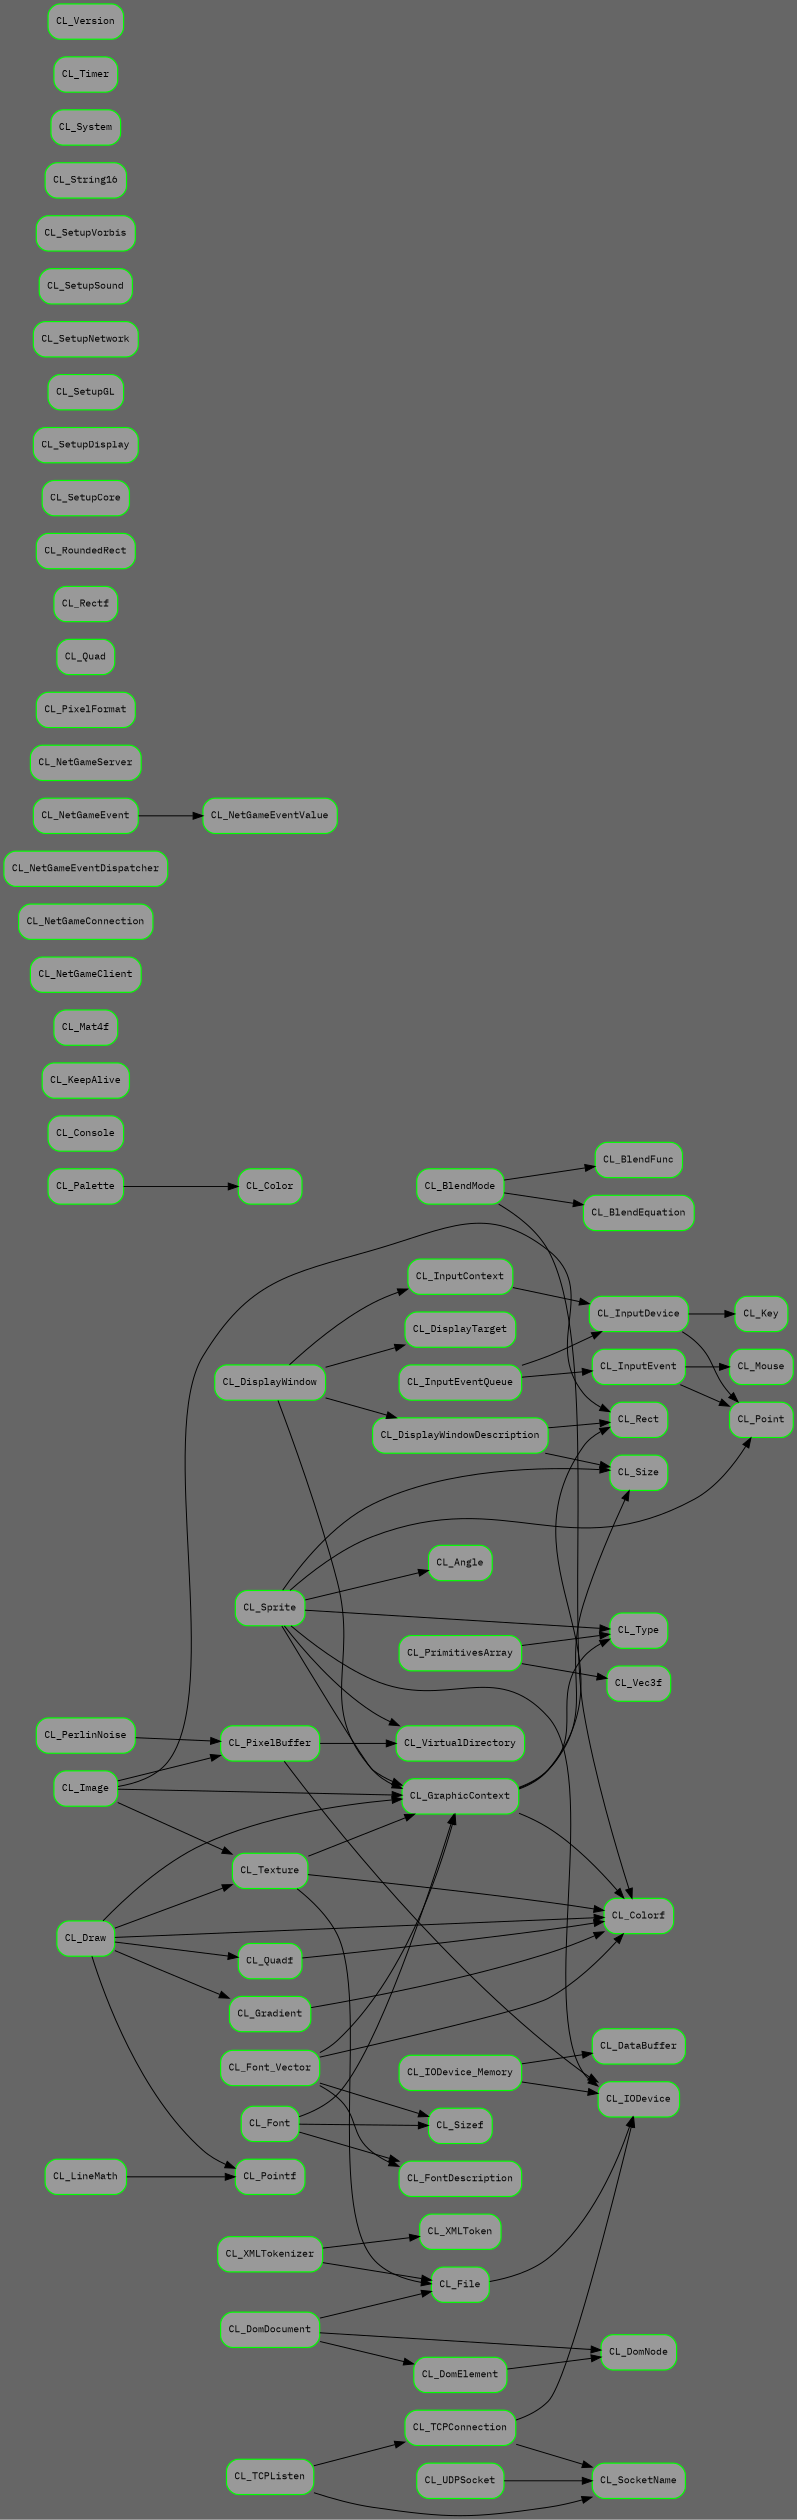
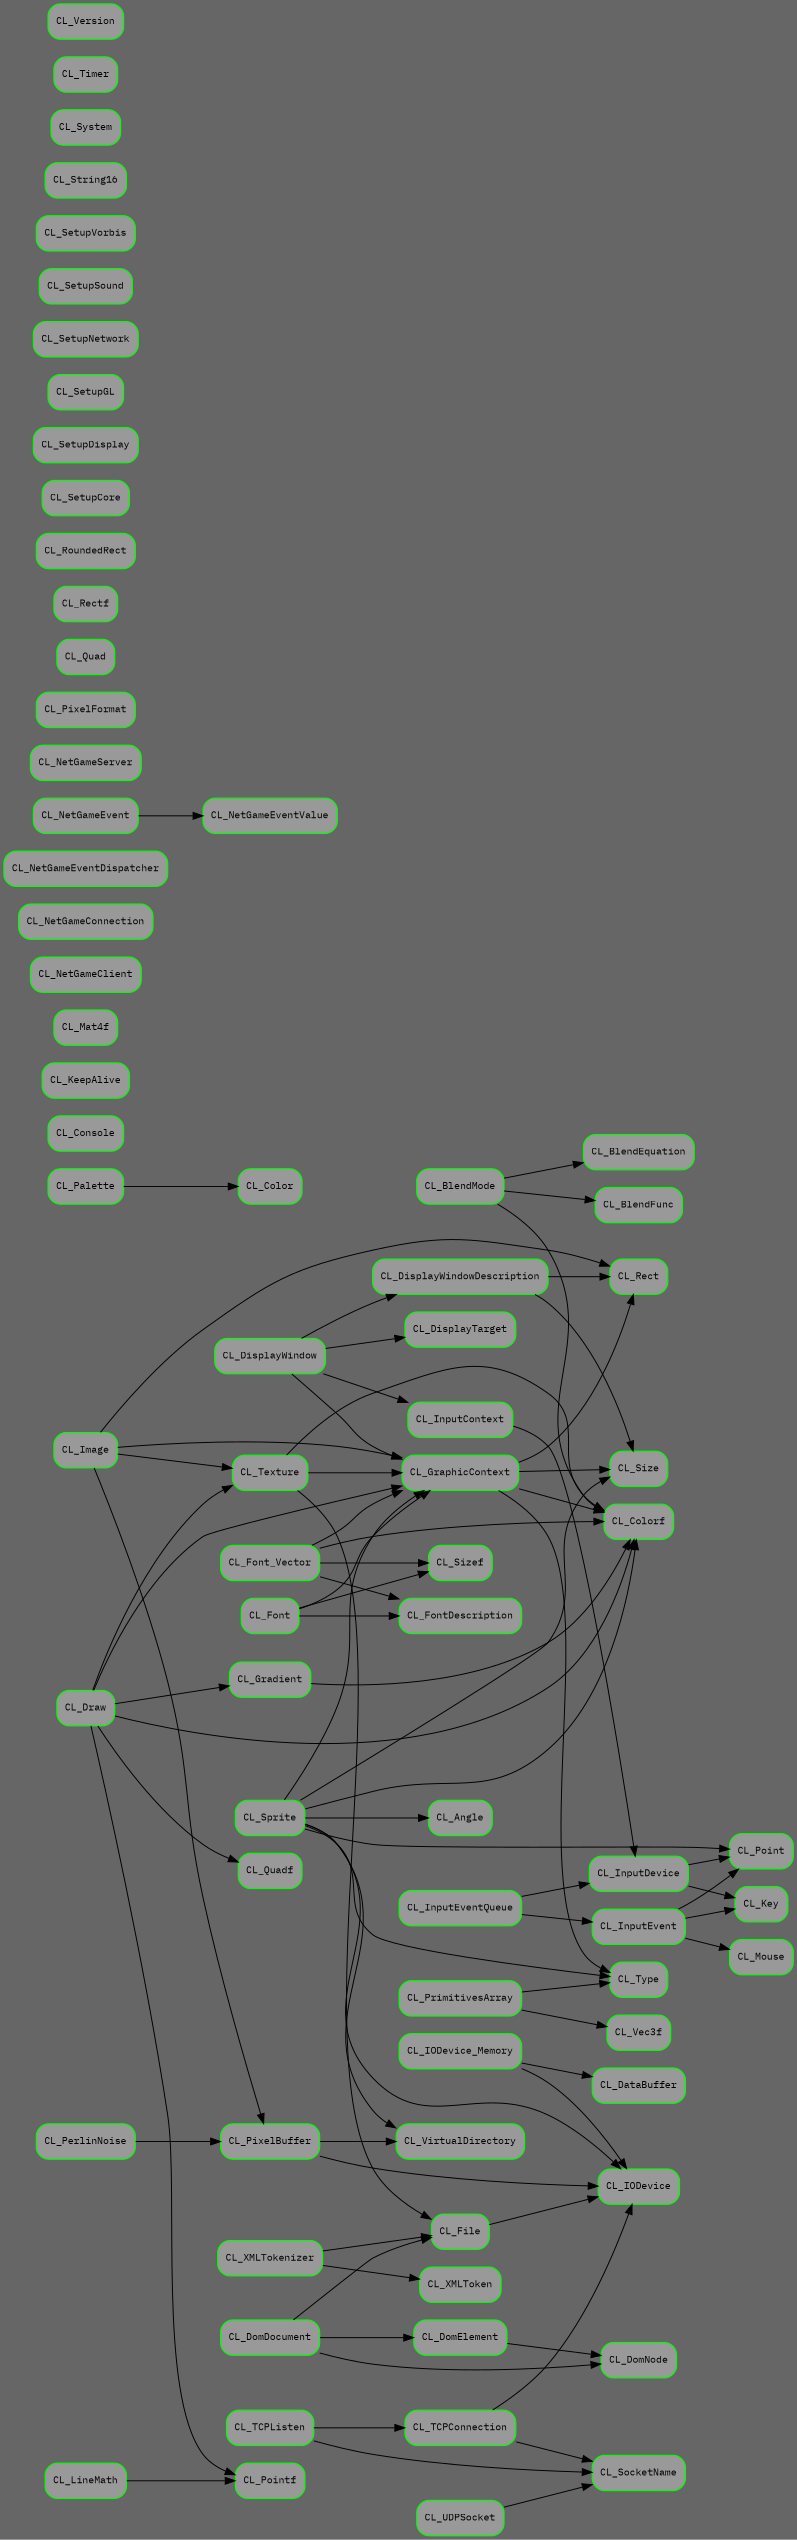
  digraph {
    bgcolor=grey40
    fontname="IBM Plex Mono"
    rankdir=LR
    node [color=green fillcolor=grey60 fontname="IBM Plex Mono" fontsize=10 penwidth=1.2 shape=box style="rounded,filled"]
    edge [fontname="IBM Plex Mono"]
    n1 [label=CL_Angle]
    n2 [label=CL_BlendEquation]
    n3 [label=CL_BlendFunc]
    n4 [label=CL_BlendMode]
    n5 [label=CL_Colorf]
    n6 [label=CL_Color]
    n7 [label=CL_Console]
    n8 [label=CL_DataBuffer]
    n9 [label=CL_DisplayTarget]
    n10 [label=CL_DisplayWindowDescription]
    n11 [label=CL_Rect]
    n12 [label=CL_Size]
    n13 [label=CL_DisplayWindow]
    n14 [label=CL_GraphicContext]
    n15 [label=CL_InputContext]
    n16 [label=CL_Type]
    n17 [label=CL_InputDevice]
    n18 [label=CL_Key]
    n19 [label=CL_Point]
    n20 [label=CL_DomDocument]
    n21 [label=CL_DomElement]
    n22 [label=CL_DomNode]
    n23 [label=CL_File]
    n24 [label=CL_IODevice]
    n25 [label=CL_Draw]
    n26 [label=CL_Gradient]
    n27 [label=CL_Pointf]
    n28 [label=CL_Quadf]
    n29 [label=CL_Texture]
    n30 [label=CL_FontDescription]
    n31 [label=CL_Font]
    n32 [label=CL_Sizef]
    n33 [label=CL_Font_Vector]
    n34 [label=CL_Image]
    n35 [label=CL_PixelBuffer]
    n36 [label=CL_VirtualDirectory]
    n37 [label=CL_InputEvent]
    n38 [label=CL_Mouse]
    n39 [label=CL_InputEventQueue]
    n40 [label=CL_IODevice_Memory]
    n41 [label=CL_KeepAlive]
    n42 [label=CL_LineMath]
    n43 [label=CL_Mat4f]
    n44 [label=CL_NetGameClient]
    n45 [label=CL_NetGameConnection]
    n46 [label=CL_NetGameEventDispatcher]
    n47 [label=CL_NetGameEvent]
    n48 [label=CL_NetGameEventValue]
    n49 [label=CL_NetGameServer]
    n50 [label=CL_Palette]
    n51 [label=CL_PerlinNoise]
    n52 [label=CL_PixelFormat]
    n53 [label=CL_PrimitivesArray]
    n54 [label=CL_Vec3f]
    n55 [label=CL_Quad]
    n56 [label=CL_Rectf]
    n57 [label=CL_RoundedRect]
    n58 [label=CL_SetupCore]
    n59 [label=CL_SetupDisplay]
    n60 [label=CL_SetupGL]
    n61 [label=CL_SetupNetwork]
    n62 [label=CL_SetupSound]
    n63 [label=CL_SetupVorbis]
    n64 [label=CL_SocketName]
    n65 [label=CL_Sprite]
    n66 [label=CL_String16]
    n67 [label=CL_System]
    n68 [label=CL_TCPConnection]
    n69 [label=CL_TCPListen]
    n70 [label=CL_Timer]
    n71 [label=CL_UDPSocket]
    n72 [label=CL_Version]
    n73 [label=CL_XMLTokenizer]
    n74 [label=CL_XMLToken]
    n4 -> n2
    n4 -> n3
    n4 -> n5
    n10 -> n11
    n10 -> n12
    n13 -> n9
    n13 -> n10
    n13 -> n14
    n13 -> n15
    n14 -> n5
    n14 -> n11
    n14 -> n12
    n14 -> n16
    n15 -> n17
    n17 -> n18
    n17 -> n19
    n20 -> n21
    n20 -> n22
    n20 -> n23
    n21 -> n22
    n23 -> n24
    n25 -> n5
    n25 -> n14
    n25 -> n26
    n25 -> n27
    n25 -> n28
    n25 -> n29
    n26 -> n5
    n29 -> n5
    n29 -> n14
    n29 -> n23
    n31 -> n14
    n31 -> n30
    n31 -> n32
    n33 -> n5
    n33 -> n14
    n33 -> n30
    n33 -> n32
    n34 -> n11
    n34 -> n14
    n34 -> n29
    n34 -> n35
    n35 -> n24
    n35 -> n36
+   n37 -> n18
    n37 -> n19
    n37 -> n38
    n39 -> n17
    n39 -> n37
    n40 -> n8
    n40 -> n24
    n42 -> n27
    n47 -> n48
    n50 -> n6
    n51 -> n35
    n53 -> n16
    n53 -> n54
    n65 -> n1
-   n28 -> n5
+   n65 -> n5
    n65 -> n12
    n65 -> n14
    n65 -> n16
    n65 -> n19
    n65 -> n24
    n65 -> n36
    n68 -> n24
    n68 -> n64
    n69 -> n64
    n69 -> n68
    n71 -> n64
    n73 -> n23
    n73 -> n74
  }
